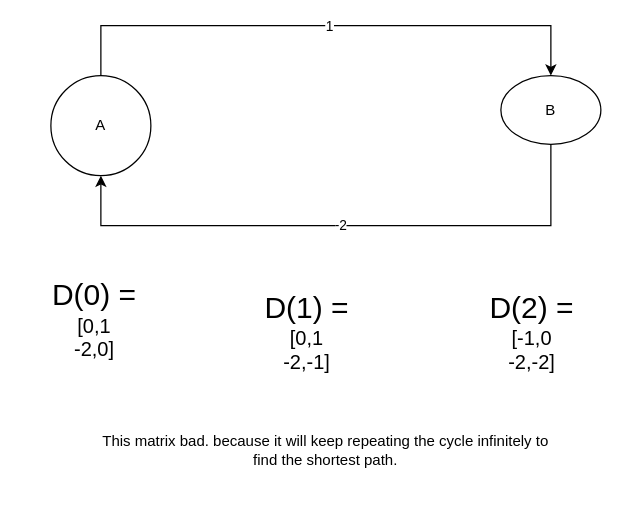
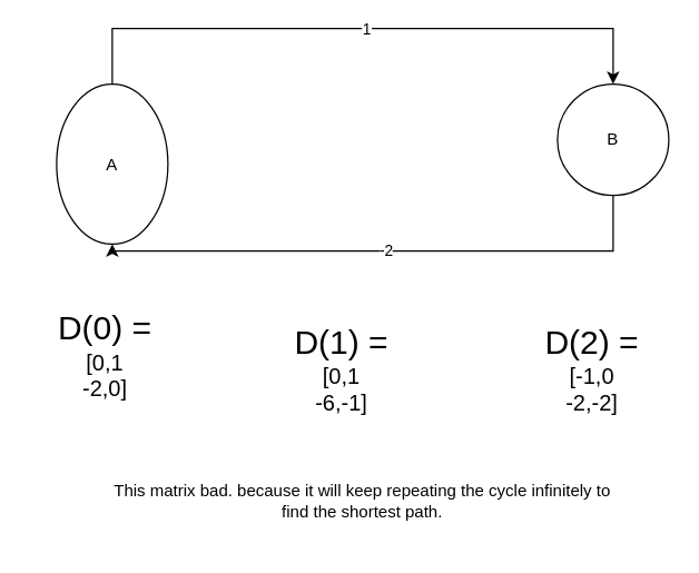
  <mxCell id="0" />
  <mxCell id="1" parent="0" />
  <mxCell id="2" style="edgeStyle=orthogonalEdgeStyle;rounded=0;orthogonalLoop=1;jettySize=auto;html=1;entryX=0.5;entryY=0;entryDx=0;entryDy=0;" edge="1" parent="1" source="4" target="6"><mxGeometry relative="1" as="geometry"><Array as="points"><mxPoint x="80" y="20" /><mxPoint x="440" y="20" /></Array></mxGeometry></mxCell>
  <mxCell id="3" value="1" style="edgeLabel;html=1;align=center;verticalAlign=middle;resizable=0;points=[];" vertex="1" connectable="0" parent="2"><mxGeometry x="0.009" relative="1" as="geometry"><mxPoint as="offset" /></mxGeometry></mxCell>
- <mxCell id="4" value="A" style="ellipse;whiteSpace=wrap;html=1;aspect=fixed;" vertex="1" parent="1"><mxGeometry x="40" y="60" width="80" height="80" as="geometry" /></mxCell>
+ <mxCell id="4" value="A" style="ellipse;whiteSpace=wrap;html=1;aspect=fixed;" vertex="1" parent="1"><mxGeometry x="40" y="60" width="80" height="115" as="geometry" /></mxCell>
  <mxCell id="5" value="-2" style="edgeStyle=orthogonalEdgeStyle;rounded=0;orthogonalLoop=1;jettySize=auto;html=1;entryX=0.5;entryY=1;entryDx=0;entryDy=0;" edge="1" parent="1" source="6" target="4"><mxGeometry relative="1" as="geometry"><Array as="points"><mxPoint x="440" y="180" /><mxPoint x="80" y="180" /></Array></mxGeometry></mxCell>
- <mxCell id="6" value="B" style="ellipse;whiteSpace=wrap;html=1;aspect=fixed;" vertex="1" parent="1"><mxGeometry x="400" y="60" width="80" height="55" as="geometry" /></mxCell>
+ <mxCell id="6" value="B" style="ellipse;whiteSpace=wrap;html=1;aspect=fixed;" vertex="1" parent="1"><mxGeometry x="400" y="60" width="80" height="80" as="geometry" /></mxCell>
  <mxCell id="7" value="&lt;div&gt;&lt;font style=&quot;font-size: 24px;&quot;&gt;D(0) = &lt;br&gt;&lt;/font&gt;&lt;/div&gt;&lt;div&gt;&lt;font size=&quot;3&quot;&gt;[0,1&lt;/font&gt;&lt;/div&gt;&lt;div&gt;&lt;font size=&quot;3&quot;&gt;-2,0]&lt;br&gt;&lt;/font&gt;&lt;/div&gt;&lt;div&gt;&lt;font size=&quot;3&quot;&gt;&lt;br&gt;&lt;/font&gt;&lt;/div&gt;" style="text;html=1;strokeColor=none;fillColor=none;align=center;verticalAlign=middle;whiteSpace=wrap;rounded=0;" vertex="1" parent="1"><mxGeometry x="20" y="250" width="110" height="30" as="geometry" /></mxCell>
- <mxCell id="8" value="&lt;div&gt;&lt;font style=&quot;font-size: 24px;&quot;&gt;D(1) = &lt;br&gt;&lt;/font&gt;&lt;/div&gt;&lt;div&gt;&lt;font size=&quot;3&quot;&gt;[0,1&lt;/font&gt;&lt;/div&gt;&lt;div&gt;&lt;font size=&quot;3&quot;&gt;-2,-1]&lt;br&gt;&lt;/font&gt;&lt;/div&gt;&lt;div&gt;&lt;font size=&quot;3&quot;&gt;&lt;br&gt;&lt;/font&gt;&lt;/div&gt;" style="text;html=1;strokeColor=none;fillColor=none;align=center;verticalAlign=middle;whiteSpace=wrap;rounded=0;" vertex="1" parent="1"><mxGeometry x="190" y="260" width="110" height="30" as="geometry" /></mxCell>
+ <mxCell id="8" value="&lt;div&gt;&lt;font style=&quot;font-size: 24px;&quot;&gt;D(1) = &lt;br&gt;&lt;/font&gt;&lt;/div&gt;&lt;div&gt;&lt;font size=&quot;3&quot;&gt;[0,1&lt;/font&gt;&lt;/div&gt;&lt;div&gt;&lt;font size=&quot;3&quot;&gt;-6,-1]&lt;br&gt;&lt;/font&gt;&lt;/div&gt;&lt;div&gt;&lt;font size=&quot;3&quot;&gt;&lt;br&gt;&lt;/font&gt;&lt;/div&gt;" style="text;html=1;strokeColor=none;fillColor=none;align=center;verticalAlign=middle;whiteSpace=wrap;rounded=0;" vertex="1" parent="1"><mxGeometry x="190" y="260" width="110" height="30" as="geometry" /></mxCell>
  <mxCell id="9" value="&lt;div&gt;&lt;font style=&quot;font-size: 24px;&quot;&gt;D(2) = &lt;br&gt;&lt;/font&gt;&lt;/div&gt;&lt;div&gt;&lt;font size=&quot;3&quot;&gt;[-1,0&lt;/font&gt;&lt;/div&gt;&lt;div&gt;&lt;font size=&quot;3&quot;&gt;-2,-2]&lt;br&gt;&lt;/font&gt;&lt;/div&gt;&lt;div&gt;&lt;font size=&quot;3&quot;&gt;&lt;br&gt;&lt;/font&gt;&lt;/div&gt;" style="text;html=1;strokeColor=none;fillColor=none;align=center;verticalAlign=middle;whiteSpace=wrap;rounded=0;" vertex="1" parent="1"><mxGeometry x="370" y="260" width="110" height="30" as="geometry" /></mxCell>
  <mxCell id="10" value="This matrix bad. because it will keep repeating the cycle infinitely to find the shortest path." style="text;html=1;strokeColor=none;fillColor=none;align=center;verticalAlign=middle;whiteSpace=wrap;rounded=0;" vertex="1" parent="1"><mxGeometry x="80" y="330" width="360" height="60" as="geometry" /></mxCell>
